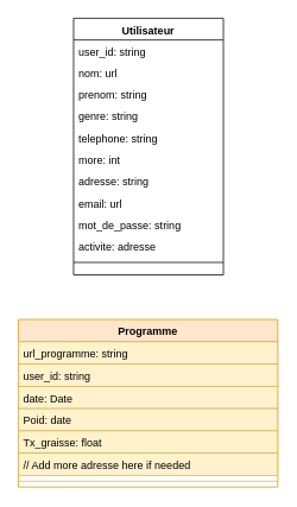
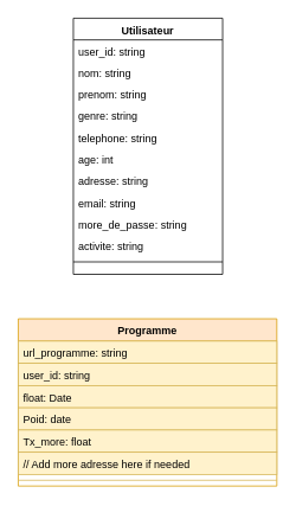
  <mxCell id="0" />
  <mxCell id="1" parent="0" />
  <mxCell id="2" value="Utilisateur" style="swimlane;fontStyle=1;align=center;verticalAlign=top;childLayout=stackLayout;horizontal=1;startSize=24.348;horizontalStack=0;resizeParent=1;resizeParentMax=0;resizeLast=0;collapsible=0;marginBottom=0;" parent="1" vertex="1"><mxGeometry x="82" y="20" width="168" height="288" as="geometry" /></mxCell>
  <mxCell id="3" value="user_id: string" style="text;strokeColor=none;fillColor=none;align=left;verticalAlign=top;spacingLeft=4;spacingRight=4;overflow=hidden;rotatable=0;points=[[0,0.5],[1,0.5]];portConstraint=eastwest;" parent="2" vertex="1"><mxGeometry y="24" width="168" height="24" as="geometry" /></mxCell>
- <mxCell id="4" value="nom: url" style="text;strokeColor=none;fillColor=none;align=left;verticalAlign=top;spacingLeft=4;spacingRight=4;overflow=hidden;rotatable=0;points=[[0,0.5],[1,0.5]];portConstraint=eastwest;" parent="2" vertex="1"><mxGeometry y="49" width="168" height="24" as="geometry" /></mxCell>
+ <mxCell id="4" value="nom: string" style="text;strokeColor=none;fillColor=none;align=left;verticalAlign=top;spacingLeft=4;spacingRight=4;overflow=hidden;rotatable=0;points=[[0,0.5],[1,0.5]];portConstraint=eastwest;" parent="2" vertex="1"><mxGeometry y="49" width="168" height="24" as="geometry" /></mxCell>
  <mxCell id="5" value="prenom: string" style="text;strokeColor=none;fillColor=none;align=left;verticalAlign=top;spacingLeft=4;spacingRight=4;overflow=hidden;rotatable=0;points=[[0,0.5],[1,0.5]];portConstraint=eastwest;" parent="2" vertex="1"><mxGeometry y="73" width="168" height="24" as="geometry" /></mxCell>
  <mxCell id="6" value="genre: string" style="text;strokeColor=none;fillColor=none;align=left;verticalAlign=top;spacingLeft=4;spacingRight=4;overflow=hidden;rotatable=0;points=[[0,0.5],[1,0.5]];portConstraint=eastwest;" parent="2" vertex="1"><mxGeometry y="97" width="168" height="24" as="geometry" /></mxCell>
  <mxCell id="7" value="telephone: string" style="text;strokeColor=none;fillColor=none;align=left;verticalAlign=top;spacingLeft=4;spacingRight=4;overflow=hidden;rotatable=0;points=[[0,0.5],[1,0.5]];portConstraint=eastwest;" parent="2" vertex="1"><mxGeometry y="122" width="168" height="24" as="geometry" /></mxCell>
- <mxCell id="8" value="more: int" style="text;strokeColor=none;fillColor=none;align=left;verticalAlign=top;spacingLeft=4;spacingRight=4;overflow=hidden;rotatable=0;points=[[0,0.5],[1,0.5]];portConstraint=eastwest;" parent="2" vertex="1"><mxGeometry y="146" width="168" height="24" as="geometry" /></mxCell>
+ <mxCell id="8" value="age: int" style="text;strokeColor=none;fillColor=none;align=left;verticalAlign=top;spacingLeft=4;spacingRight=4;overflow=hidden;rotatable=0;points=[[0,0.5],[1,0.5]];portConstraint=eastwest;" parent="2" vertex="1"><mxGeometry y="146" width="168" height="24" as="geometry" /></mxCell>
  <mxCell id="9" value="adresse: string" style="text;strokeColor=none;fillColor=none;align=left;verticalAlign=top;spacingLeft=4;spacingRight=4;overflow=hidden;rotatable=0;points=[[0,0.5],[1,0.5]];portConstraint=eastwest;" parent="2" vertex="1"><mxGeometry y="170" width="168" height="24" as="geometry" /></mxCell>
- <mxCell id="10" value="email: url" style="text;strokeColor=none;fillColor=none;align=left;verticalAlign=top;spacingLeft=4;spacingRight=4;overflow=hidden;rotatable=0;points=[[0,0.5],[1,0.5]];portConstraint=eastwest;" parent="2" vertex="1"><mxGeometry y="195" width="168" height="24" as="geometry" /></mxCell>
- <mxCell id="11" value="mot_de_passe: string" style="text;strokeColor=none;fillColor=none;align=left;verticalAlign=top;spacingLeft=4;spacingRight=4;overflow=hidden;rotatable=0;points=[[0,0.5],[1,0.5]];portConstraint=eastwest;" parent="2" vertex="1"><mxGeometry y="219" width="168" height="24" as="geometry" /></mxCell>
- <mxCell id="12" value="activite: adresse" style="text;strokeColor=none;fillColor=none;align=left;verticalAlign=top;spacingLeft=4;spacingRight=4;overflow=hidden;rotatable=0;points=[[0,0.5],[1,0.5]];portConstraint=eastwest;" parent="2" vertex="1"><mxGeometry y="243" width="168" height="24" as="geometry" /></mxCell>
+ <mxCell id="10" value="email: string" style="text;strokeColor=none;fillColor=none;align=left;verticalAlign=top;spacingLeft=4;spacingRight=4;overflow=hidden;rotatable=0;points=[[0,0.5],[1,0.5]];portConstraint=eastwest;" parent="2" vertex="1"><mxGeometry y="195" width="168" height="24" as="geometry" /></mxCell>
+ <mxCell id="11" value="more_de_passe: string" style="text;strokeColor=none;fillColor=none;align=left;verticalAlign=top;spacingLeft=4;spacingRight=4;overflow=hidden;rotatable=0;points=[[0,0.5],[1,0.5]];portConstraint=eastwest;" parent="2" vertex="1"><mxGeometry y="219" width="168" height="24" as="geometry" /></mxCell>
+ <mxCell id="12" value="activite: string" style="text;strokeColor=none;fillColor=none;align=left;verticalAlign=top;spacingLeft=4;spacingRight=4;overflow=hidden;rotatable=0;points=[[0,0.5],[1,0.5]];portConstraint=eastwest;" parent="2" vertex="1"><mxGeometry y="243" width="168" height="24" as="geometry" /></mxCell>
  <mxCell id="13" style="line;strokeWidth=1;fillColor=none;align=left;verticalAlign=middle;spacingTop=-1;spacingLeft=3;spacingRight=3;rotatable=0;labelPosition=right;points=[];portConstraint=eastwest;strokeColor=inherit;" parent="2" vertex="1"><mxGeometry y="268" width="168" height="12" as="geometry" /></mxCell>
  <mxCell id="14" value="Programme" style="swimlane;fontStyle=1;align=center;verticalAlign=top;childLayout=stackLayout;horizontal=1;startSize=25.067;horizontalStack=0;resizeParent=1;resizeParentMax=0;resizeLast=0;collapsible=0;marginBottom=0;fillColor=#ffe6cc;strokeColor=#d79b00;" parent="1" vertex="1"><mxGeometry x="20" y="358" width="291" height="188.067" as="geometry" /></mxCell>
  <mxCell id="15" value="url_programme: string" style="text;strokeColor=#d6b656;fillColor=#fff2cc;align=left;verticalAlign=top;spacingLeft=4;spacingRight=4;overflow=hidden;rotatable=0;points=[[0,0.5],[1,0.5]];portConstraint=eastwest;" parent="14" vertex="1"><mxGeometry y="25.067" width="291" height="25" as="geometry" /></mxCell>
  <mxCell id="16" value="user_id: string" style="text;strokeColor=#d6b656;fillColor=#fff2cc;align=left;verticalAlign=top;spacingLeft=4;spacingRight=4;overflow=hidden;rotatable=0;points=[[0,0.5],[1,0.5]];portConstraint=eastwest;" parent="14" vertex="1"><mxGeometry y="50.067" width="291" height="25" as="geometry" /></mxCell>
- <mxCell id="17" value="date: Date" style="text;strokeColor=#d6b656;fillColor=#fff2cc;align=left;verticalAlign=top;spacingLeft=4;spacingRight=4;overflow=hidden;rotatable=0;points=[[0,0.5],[1,0.5]];portConstraint=eastwest;" parent="14" vertex="1"><mxGeometry y="75.067" width="291" height="25" as="geometry" /></mxCell>
+ <mxCell id="17" value="float: Date" style="text;strokeColor=#d6b656;fillColor=#fff2cc;align=left;verticalAlign=top;spacingLeft=4;spacingRight=4;overflow=hidden;rotatable=0;points=[[0,0.5],[1,0.5]];portConstraint=eastwest;" parent="14" vertex="1"><mxGeometry y="75.067" width="291" height="25" as="geometry" /></mxCell>
  <mxCell id="18" value="Poid: date" style="text;strokeColor=#d6b656;fillColor=#fff2cc;align=left;verticalAlign=top;spacingLeft=4;spacingRight=4;overflow=hidden;rotatable=0;points=[[0,0.5],[1,0.5]];portConstraint=eastwest;" parent="14" vertex="1"><mxGeometry y="100.067" width="291" height="25" as="geometry" /></mxCell>
- <mxCell id="19" value="Tx_graisse: float" style="text;strokeColor=#d6b656;fillColor=#fff2cc;align=left;verticalAlign=top;spacingLeft=4;spacingRight=4;overflow=hidden;rotatable=0;points=[[0,0.5],[1,0.5]];portConstraint=eastwest;" parent="14" vertex="1"><mxGeometry y="125.067" width="291" height="25" as="geometry" /></mxCell>
+ <mxCell id="19" value="Tx_more: float" style="text;strokeColor=#d6b656;fillColor=#fff2cc;align=left;verticalAlign=top;spacingLeft=4;spacingRight=4;overflow=hidden;rotatable=0;points=[[0,0.5],[1,0.5]];portConstraint=eastwest;" parent="14" vertex="1"><mxGeometry y="125.067" width="291" height="25" as="geometry" /></mxCell>
  <mxCell id="20" value="// Add more adresse here if needed" style="text;strokeColor=#d6b656;fillColor=#fff2cc;align=left;verticalAlign=top;spacingLeft=4;spacingRight=4;overflow=hidden;rotatable=0;points=[[0,0.5],[1,0.5]];portConstraint=eastwest;" parent="14" vertex="1"><mxGeometry y="150.067" width="291" height="25" as="geometry" /></mxCell>
  <mxCell id="21" style="line;strokeWidth=1;fillColor=#fff2cc;align=left;verticalAlign=middle;spacingTop=-1;spacingLeft=3;spacingRight=3;rotatable=0;labelPosition=right;points=[];portConstraint=eastwest;strokeColor=#d6b656;" parent="14" vertex="1"><mxGeometry y="175.067" width="291" height="13" as="geometry" /></mxCell>
